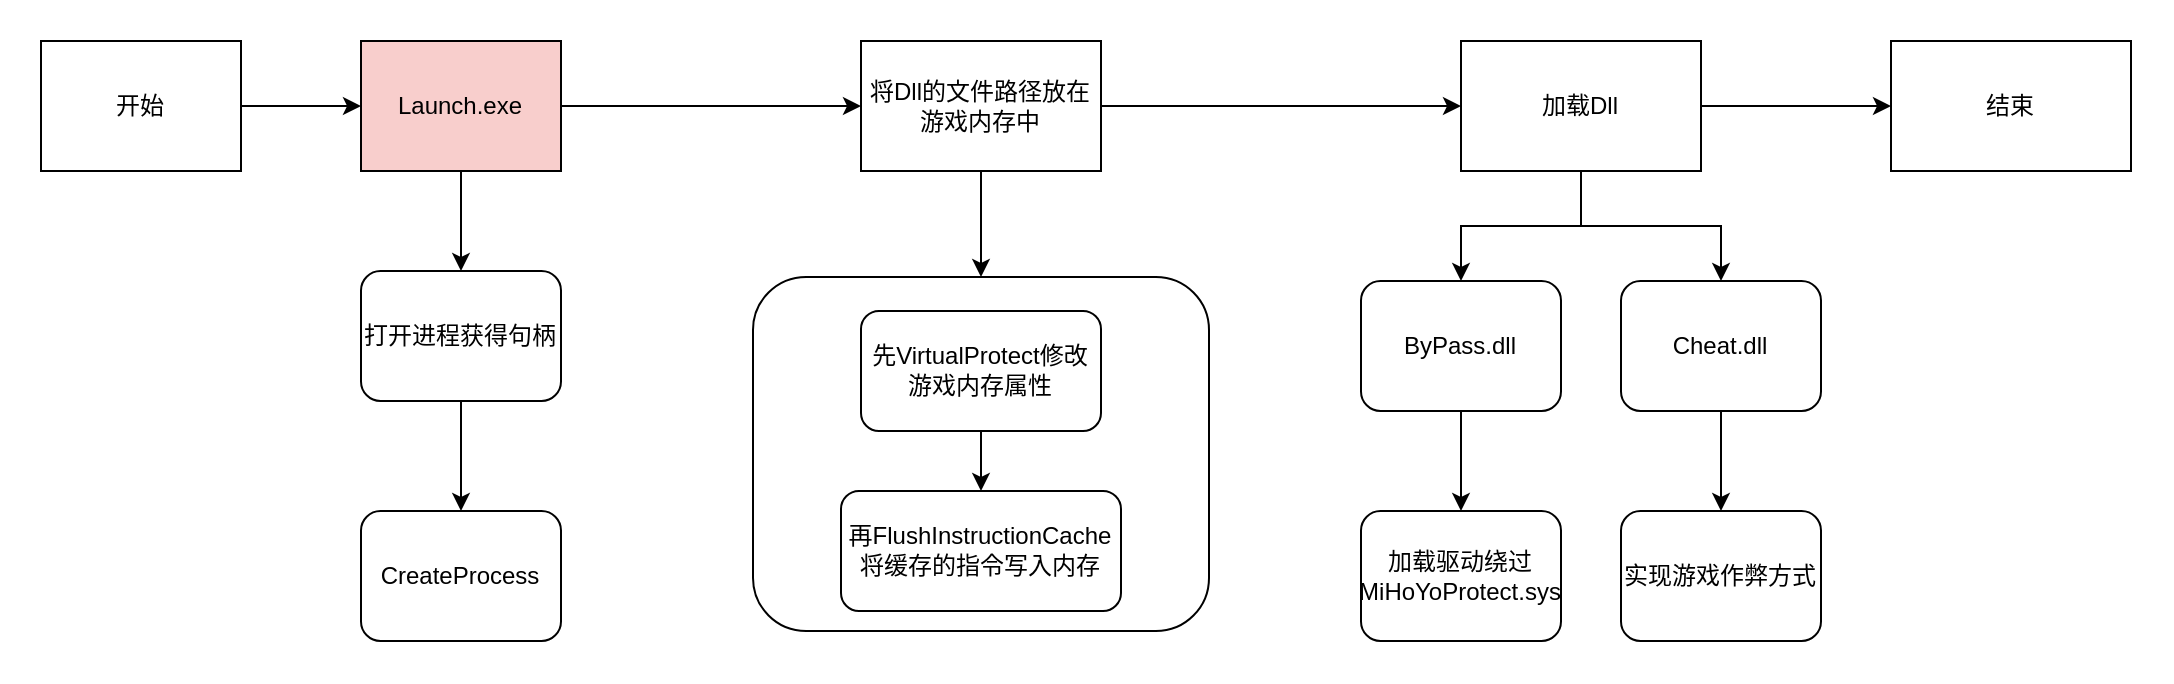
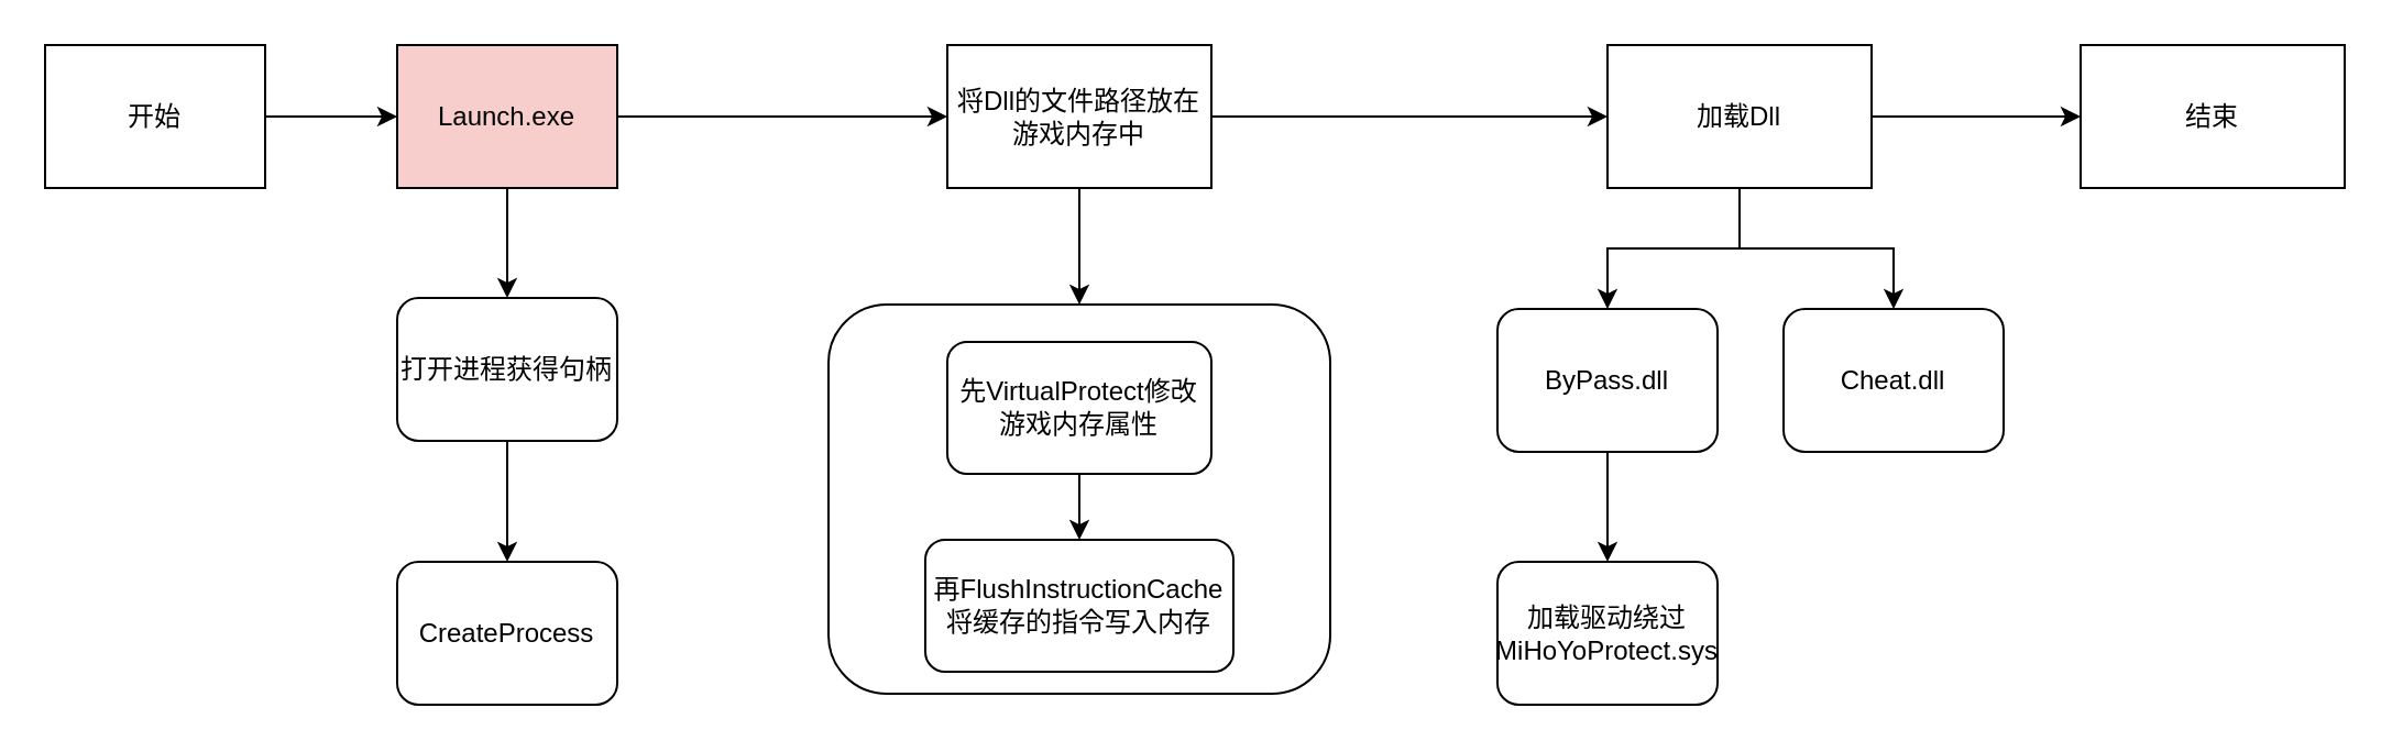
  <mxCell id="0" />
  <mxCell id="1" parent="0" />
  <mxCell id="2" value="" style="edgeStyle=orthogonalEdgeStyle;rounded=0;orthogonalLoop=1;jettySize=auto;html=1;" edge="1" parent="1" source="3" target="6"><mxGeometry relative="1" as="geometry" /></mxCell>
  <mxCell id="3" value="开始" style="rounded=0;whiteSpace=wrap;html=1;" vertex="1" parent="1"><mxGeometry x="20" y="20" width="100" height="65" as="geometry" /></mxCell>
  <mxCell id="4" value="" style="edgeStyle=orthogonalEdgeStyle;rounded=0;orthogonalLoop=1;jettySize=auto;html=1;" edge="1" parent="1" source="6" target="8"><mxGeometry relative="1" as="geometry" /></mxCell>
  <mxCell id="5" value="" style="edgeStyle=orthogonalEdgeStyle;rounded=0;orthogonalLoop=1;jettySize=auto;html=1;" edge="1" parent="1" source="6" target="18"><mxGeometry relative="1" as="geometry" /></mxCell>
  <mxCell id="6" value="Launch.exe" style="rounded=0;whiteSpace=wrap;html=1;fillColor=#f8cecc;" vertex="1" parent="1"><mxGeometry x="180" y="20" width="100" height="65" as="geometry" /></mxCell>
  <mxCell id="7" value="" style="edgeStyle=orthogonalEdgeStyle;rounded=0;orthogonalLoop=1;jettySize=auto;html=1;" edge="1" parent="1" source="8" target="9"><mxGeometry relative="1" as="geometry" /></mxCell>
  <mxCell id="8" value="打开进程获得句柄" style="rounded=1;whiteSpace=wrap;html=1;" vertex="1" parent="1"><mxGeometry x="180" y="135" width="100" height="65" as="geometry" /></mxCell>
  <mxCell id="9" value="CreateProcess" style="rounded=1;whiteSpace=wrap;html=1;" vertex="1" parent="1"><mxGeometry x="180" y="255" width="100" height="65" as="geometry" /></mxCell>
  <mxCell id="10" value="" style="edgeStyle=orthogonalEdgeStyle;rounded=0;orthogonalLoop=1;jettySize=auto;html=1;" edge="1" parent="1" source="11" target="12"><mxGeometry relative="1" as="geometry" /></mxCell>
  <mxCell id="11" value="ByPass.dll" style="rounded=1;whiteSpace=wrap;html=1;" vertex="1" parent="1"><mxGeometry x="680" y="140" width="100" height="65" as="geometry" /></mxCell>
  <mxCell id="12" value="加载驱动绕过&lt;div&gt;MiHoYoProtect.sys&lt;br&gt;&lt;/div&gt;" style="rounded=1;whiteSpace=wrap;html=1;" vertex="1" parent="1"><mxGeometry x="680" y="255" width="100" height="65" as="geometry" /></mxCell>
- <mxCell id="13" value="" style="edgeStyle=orthogonalEdgeStyle;rounded=0;orthogonalLoop=1;jettySize=auto;html=1;" edge="1" parent="1" source="14" target="15"><mxGeometry relative="1" as="geometry" /></mxCell>
  <mxCell id="14" value="Cheat.dll" style="rounded=1;whiteSpace=wrap;html=1;" vertex="1" parent="1"><mxGeometry x="810" y="140" width="100" height="65" as="geometry" /></mxCell>
- <mxCell id="15" value="&lt;div&gt;实现游戏作弊方式&lt;br&gt;&lt;/div&gt;" style="rounded=1;whiteSpace=wrap;html=1;" vertex="1" parent="1"><mxGeometry x="810" y="255" width="100" height="65" as="geometry" /></mxCell>
  <mxCell id="16" value="" style="edgeStyle=orthogonalEdgeStyle;rounded=0;orthogonalLoop=1;jettySize=auto;html=1;" edge="1" parent="1" source="18" target="19"><mxGeometry relative="1" as="geometry" /></mxCell>
  <mxCell id="17" value="" style="edgeStyle=orthogonalEdgeStyle;rounded=0;orthogonalLoop=1;jettySize=auto;html=1;" edge="1" parent="1" source="18" target="26"><mxGeometry relative="1" as="geometry" /></mxCell>
  <mxCell id="18" value="将Dll的文件路径放在游戏内存中" style="rounded=0;whiteSpace=wrap;html=1;" vertex="1" parent="1"><mxGeometry x="430" y="20" width="120" height="65" as="geometry" /></mxCell>
  <mxCell id="19" value="" style="rounded=1;whiteSpace=wrap;html=1;" vertex="1" parent="1"><mxGeometry x="376" y="138" width="228" height="177" as="geometry" /></mxCell>
  <mxCell id="20" value="" style="edgeStyle=orthogonalEdgeStyle;rounded=0;orthogonalLoop=1;jettySize=auto;html=1;" edge="1" parent="1" source="21" target="22"><mxGeometry relative="1" as="geometry" /></mxCell>
  <mxCell id="21" value="先VirtualProtect修改游戏内存属性" style="rounded=1;whiteSpace=wrap;html=1;" vertex="1" parent="1"><mxGeometry x="430" y="155" width="120" height="60" as="geometry" /></mxCell>
  <mxCell id="22" value="再FlushInstructionCache将缓存的指令写入内存" style="rounded=1;whiteSpace=wrap;html=1;" vertex="1" parent="1"><mxGeometry x="420" y="245" width="140" height="60" as="geometry" /></mxCell>
  <mxCell id="23" style="edgeStyle=orthogonalEdgeStyle;rounded=0;orthogonalLoop=1;jettySize=auto;html=1;entryX=0.5;entryY=0;entryDx=0;entryDy=0;" edge="1" parent="1" source="26" target="11"><mxGeometry relative="1" as="geometry" /></mxCell>
  <mxCell id="24" style="edgeStyle=orthogonalEdgeStyle;rounded=0;orthogonalLoop=1;jettySize=auto;html=1;" edge="1" parent="1" source="26" target="14"><mxGeometry relative="1" as="geometry" /></mxCell>
  <mxCell id="25" value="" style="edgeStyle=orthogonalEdgeStyle;rounded=0;orthogonalLoop=1;jettySize=auto;html=1;" edge="1" parent="1" source="26" target="27"><mxGeometry relative="1" as="geometry" /></mxCell>
  <mxCell id="26" value="加载Dll" style="rounded=0;whiteSpace=wrap;html=1;" vertex="1" parent="1"><mxGeometry x="730" y="20" width="120" height="65" as="geometry" /></mxCell>
  <mxCell id="27" value="结束" style="rounded=0;whiteSpace=wrap;html=1;" vertex="1" parent="1"><mxGeometry x="945" y="20" width="120" height="65" as="geometry" /></mxCell>
